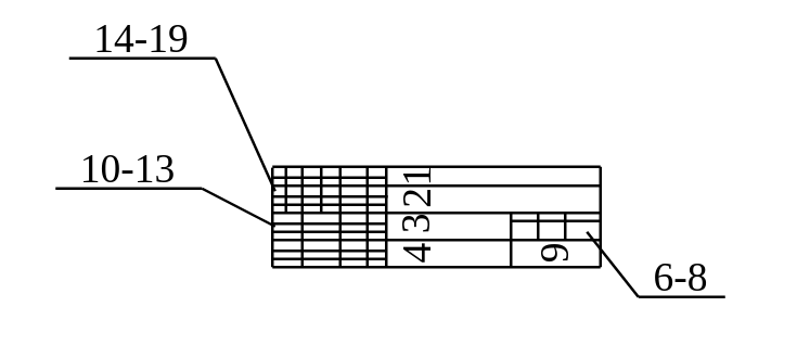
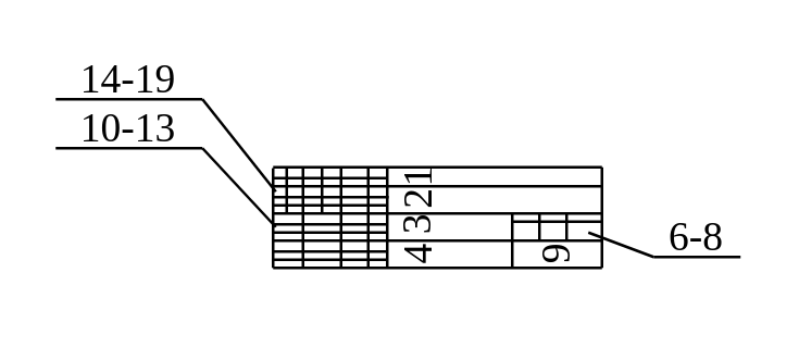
  <mxCell id="0" />
  <mxCell id="1" parent="0" />
  <mxCell id="2" value="" style="endArrow=none;html=1;fontSize=15;" parent="1" edge="1"><mxGeometry width="50" height="50" relative="1" as="geometry"><mxPoint x="221" y="98" as="sourcePoint" /><mxPoint x="100" y="98" as="targetPoint" /></mxGeometry></mxCell>
  <mxCell id="3" value="" style="endArrow=none;html=1;fontSize=15;" parent="1" edge="1"><mxGeometry width="50" height="50" relative="1" as="geometry"><mxPoint x="100" y="98" as="sourcePoint" /><mxPoint x="100" y="61.333" as="targetPoint" /></mxGeometry></mxCell>
  <mxCell id="4" value="" style="endArrow=none;html=1;fontSize=15;" parent="1" edge="1"><mxGeometry width="50" height="50" relative="1" as="geometry"><mxPoint x="221" y="98" as="sourcePoint" /><mxPoint x="221" y="61" as="targetPoint" /></mxGeometry></mxCell>
  <mxCell id="5" value="" style="endArrow=none;html=1;fontSize=15;" parent="1" edge="1"><mxGeometry width="50" height="50" relative="1" as="geometry"><mxPoint x="100" y="61" as="sourcePoint" /><mxPoint x="221" y="61" as="targetPoint" /></mxGeometry></mxCell>
- <mxCell id="6" value="&lt;font face=&quot;Verdana&quot; style=&quot;font-size: 15px;&quot;&gt;6-8&lt;/font&gt;" style="text;html=1;strokeColor=none;fillColor=none;align=center;verticalAlign=middle;whiteSpace=wrap;rounded=0;fontSize=15;" parent="1" vertex="1"><mxGeometry x="235" y="93" width="32" height="16" as="geometry" /></mxCell>
+ <mxCell id="6" value="&lt;font face=&quot;Verdana&quot; style=&quot;font-size: 15px;&quot;&gt;6-8&lt;/font&gt;" style="text;html=1;strokeColor=none;fillColor=none;align=center;verticalAlign=middle;whiteSpace=wrap;rounded=0;fontSize=15;" parent="1" vertex="1"><mxGeometry x="240" y="78" width="32" height="16" as="geometry" /></mxCell>
  <mxCell id="7" value="" style="endArrow=none;html=1;fontSize=15;" parent="1" edge="1"><mxGeometry width="50" height="50" relative="1" as="geometry"><mxPoint x="105" y="78" as="sourcePoint" /><mxPoint x="105" y="61.003" as="targetPoint" /></mxGeometry></mxCell>
  <mxCell id="8" value="" style="endArrow=none;html=1;fontSize=15;" parent="1" edge="1"><mxGeometry width="50" height="50" relative="1" as="geometry"><mxPoint x="111" y="97.67" as="sourcePoint" /><mxPoint x="111" y="61.003" as="targetPoint" /></mxGeometry></mxCell>
  <mxCell id="9" value="" style="endArrow=none;html=1;fontSize=15;" parent="1" edge="1"><mxGeometry width="50" height="50" relative="1" as="geometry"><mxPoint x="118" y="78" as="sourcePoint" /><mxPoint x="118" y="61.003" as="targetPoint" /></mxGeometry></mxCell>
  <mxCell id="10" value="" style="endArrow=none;html=1;fontSize=15;" parent="1" edge="1"><mxGeometry width="50" height="50" relative="1" as="geometry"><mxPoint x="125" y="97.67" as="sourcePoint" /><mxPoint x="125" y="61.003" as="targetPoint" /></mxGeometry></mxCell>
  <mxCell id="11" value="" style="endArrow=none;html=1;fontSize=15;" parent="1" edge="1"><mxGeometry width="50" height="50" relative="1" as="geometry"><mxPoint x="135" y="97.67" as="sourcePoint" /><mxPoint x="135" y="61.003" as="targetPoint" /></mxGeometry></mxCell>
  <mxCell id="12" value="" style="endArrow=none;html=1;fontSize=15;" parent="1" edge="1"><mxGeometry width="50" height="50" relative="1" as="geometry"><mxPoint x="142" y="97.67" as="sourcePoint" /><mxPoint x="142" y="61.003" as="targetPoint" /></mxGeometry></mxCell>
  <mxCell id="13" value="" style="endArrow=none;html=1;fontSize=15;" parent="1" edge="1"><mxGeometry width="50" height="50" relative="1" as="geometry"><mxPoint x="100" y="68" as="sourcePoint" /><mxPoint x="221" y="68" as="targetPoint" /></mxGeometry></mxCell>
  <mxCell id="14" value="" style="endArrow=none;html=1;fontSize=15;" parent="1" edge="1"><mxGeometry width="50" height="50" relative="1" as="geometry"><mxPoint x="100" y="78" as="sourcePoint" /><mxPoint x="221" y="78" as="targetPoint" /></mxGeometry></mxCell>
  <mxCell id="15" value="" style="endArrow=none;html=1;fontSize=15;" parent="1" edge="1"><mxGeometry width="50" height="50" relative="1" as="geometry"><mxPoint x="188" y="81" as="sourcePoint" /><mxPoint x="221" y="81" as="targetPoint" /></mxGeometry></mxCell>
  <mxCell id="16" value="" style="endArrow=none;html=1;fontSize=15;" parent="1" edge="1"><mxGeometry width="50" height="50" relative="1" as="geometry"><mxPoint x="100" y="88" as="sourcePoint" /><mxPoint x="221" y="88" as="targetPoint" /></mxGeometry></mxCell>
  <mxCell id="17" value="" style="endArrow=none;html=1;fontSize=15;" parent="1" edge="1"><mxGeometry width="50" height="50" relative="1" as="geometry"><mxPoint x="188" y="97.67" as="sourcePoint" /><mxPoint x="188" y="78" as="targetPoint" /></mxGeometry></mxCell>
  <mxCell id="18" value="" style="endArrow=none;html=1;fontSize=15;" parent="1" edge="1"><mxGeometry width="50" height="50" relative="1" as="geometry"><mxPoint x="198" y="87.67" as="sourcePoint" /><mxPoint x="198" y="78" as="targetPoint" /></mxGeometry></mxCell>
  <mxCell id="19" value="" style="endArrow=none;html=1;fontSize=15;" parent="1" edge="1"><mxGeometry width="50" height="50" relative="1" as="geometry"><mxPoint x="208" y="87.67" as="sourcePoint" /><mxPoint x="208" y="78" as="targetPoint" /></mxGeometry></mxCell>
  <mxCell id="20" value="" style="endArrow=none;html=1;fontSize=15;" parent="1" edge="1"><mxGeometry width="50" height="50" relative="1" as="geometry"><mxPoint x="100" y="65" as="sourcePoint" /><mxPoint x="142" y="65" as="targetPoint" /></mxGeometry></mxCell>
  <mxCell id="21" value="" style="endArrow=none;html=1;fontSize=15;" parent="1" edge="1"><mxGeometry width="50" height="50" relative="1" as="geometry"><mxPoint x="100" y="72" as="sourcePoint" /><mxPoint x="142.54" y="72" as="targetPoint" /></mxGeometry></mxCell>
  <mxCell id="22" value="" style="endArrow=none;html=1;fontSize=15;" parent="1" edge="1"><mxGeometry width="50" height="50" relative="1" as="geometry"><mxPoint x="100" y="75" as="sourcePoint" /><mxPoint x="142" y="75" as="targetPoint" /></mxGeometry></mxCell>
  <mxCell id="23" value="" style="endArrow=none;html=1;fontSize=15;" parent="1" edge="1"><mxGeometry width="50" height="50" relative="1" as="geometry"><mxPoint x="100" y="82" as="sourcePoint" /><mxPoint x="142" y="82" as="targetPoint" /></mxGeometry></mxCell>
  <mxCell id="24" value="" style="endArrow=none;html=1;fontSize=15;" parent="1" edge="1"><mxGeometry width="50" height="50" relative="1" as="geometry"><mxPoint x="100" y="85" as="sourcePoint" /><mxPoint x="142" y="85" as="targetPoint" /></mxGeometry></mxCell>
  <mxCell id="25" value="" style="endArrow=none;html=1;fontSize=15;" parent="1" edge="1"><mxGeometry width="50" height="50" relative="1" as="geometry"><mxPoint x="100" y="92" as="sourcePoint" /><mxPoint x="142" y="92" as="targetPoint" /></mxGeometry></mxCell>
  <mxCell id="26" value="" style="endArrow=none;html=1;fontSize=15;" parent="1" edge="1"><mxGeometry width="50" height="50" relative="1" as="geometry"><mxPoint x="100" y="95" as="sourcePoint" /><mxPoint x="142" y="95" as="targetPoint" /></mxGeometry></mxCell>
  <mxCell id="27" value="&lt;font face=&quot;Verdana&quot; style=&quot;font-size: 15px;&quot;&gt;2&lt;/font&gt;" style="text;html=1;strokeColor=none;fillColor=none;align=center;verticalAlign=middle;whiteSpace=wrap;rounded=0;fontSize=15;rotation=-90;" parent="1" vertex="1"><mxGeometry x="147.62" y="62.12" width="9.5" height="23" as="geometry" /></mxCell>
  <mxCell id="28" value="&lt;font face=&quot;Verdana&quot; style=&quot;font-size: 15px;&quot;&gt;1&lt;/font&gt;" style="text;html=1;strokeColor=none;fillColor=none;align=center;verticalAlign=middle;whiteSpace=wrap;rounded=0;fontSize=15;rotation=-90;" parent="1" vertex="1"><mxGeometry x="149.25" y="53" width="6.25" height="23" as="geometry" /></mxCell>
  <mxCell id="29" value="&lt;font face=&quot;Verdana&quot; style=&quot;font-size: 15px;&quot;&gt;3&lt;/font&gt;" style="text;html=1;strokeColor=none;fillColor=none;align=center;verticalAlign=middle;whiteSpace=wrap;rounded=0;fontSize=15;rotation=-90;" parent="1" vertex="1"><mxGeometry x="147.5" y="71.5" width="9.75" height="23" as="geometry" /></mxCell>
  <mxCell id="30" value="&lt;font face=&quot;Verdana&quot; style=&quot;font-size: 15px;&quot;&gt;4&lt;/font&gt;" style="text;html=1;strokeColor=none;fillColor=none;align=center;verticalAlign=middle;whiteSpace=wrap;rounded=0;fontSize=15;rotation=-90;" parent="1" vertex="1"><mxGeometry x="147" y="82" width="10.5" height="23" as="geometry" /></mxCell>
  <mxCell id="31" value="&lt;font face=&quot;Verdana&quot; style=&quot;font-size: 15px;&quot;&gt;9&lt;/font&gt;" style="text;html=1;strokeColor=none;fillColor=none;align=center;verticalAlign=middle;whiteSpace=wrap;rounded=0;fontSize=15;rotation=-90;" parent="1" vertex="1"><mxGeometry x="198.79" y="77.03" width="10.31" height="32.37" as="geometry" /></mxCell>
  <mxCell id="32" value="" style="endArrow=none;html=1;fontSize=15;entryX=0;entryY=1;entryDx=0;entryDy=0;exitX=1;exitY=1;exitDx=0;exitDy=0;" parent="1" source="6" target="6" edge="1"><mxGeometry width="50" height="50" relative="1" as="geometry"><mxPoint x="58" y="81.34" as="sourcePoint" /><mxPoint x="108" y="31.34" as="targetPoint" /></mxGeometry></mxCell>
- <mxCell id="33" value="&lt;font face=&quot;Verdana&quot; style=&quot;font-size: 15px;&quot;&gt;14-19&lt;/font&gt;" style="text;html=1;strokeColor=none;fillColor=none;align=center;verticalAlign=middle;whiteSpace=wrap;rounded=0;fontSize=15;" parent="1" vertex="1"><mxGeometry x="25" y="5" width="54" height="16" as="geometry" /></mxCell>
+ <mxCell id="33" value="&lt;font face=&quot;Verdana&quot; style=&quot;font-size: 15px;&quot;&gt;14-19&lt;/font&gt;" style="text;html=1;strokeColor=none;fillColor=none;align=center;verticalAlign=middle;whiteSpace=wrap;rounded=0;fontSize=15;" parent="1" vertex="1"><mxGeometry x="20" y="20" width="54" height="16" as="geometry" /></mxCell>
  <mxCell id="34" value="" style="endArrow=none;html=1;fontSize=15;entryX=0;entryY=1;entryDx=0;entryDy=0;exitX=1;exitY=1;exitDx=0;exitDy=0;" parent="1" source="33" target="33" edge="1"><mxGeometry width="50" height="50" relative="1" as="geometry"><mxPoint x="-27" y="47" as="sourcePoint" /><mxPoint x="23" y="-3" as="targetPoint" /></mxGeometry></mxCell>
  <mxCell id="35" value="" style="endArrow=none;html=1;fontSize=15;entryX=1;entryY=1;entryDx=0;entryDy=0;" parent="1" target="33" edge="1"><mxGeometry width="50" height="50" relative="1" as="geometry"><mxPoint x="101" y="70" as="sourcePoint" /><mxPoint x="77" y="73" as="targetPoint" /></mxGeometry></mxCell>
- <mxCell id="36" value="&lt;font face=&quot;Verdana&quot; style=&quot;font-size: 15px;&quot;&gt;10-13&lt;/font&gt;" style="text;html=1;strokeColor=none;fillColor=none;align=center;verticalAlign=middle;whiteSpace=wrap;rounded=0;fontSize=15;" parent="1" vertex="1"><mxGeometry x="20" y="53" width="54" height="16" as="geometry" /></mxCell>
+ <mxCell id="36" value="&lt;font face=&quot;Verdana&quot; style=&quot;font-size: 15px;&quot;&gt;10-13&lt;/font&gt;" style="text;html=1;strokeColor=none;fillColor=none;align=center;verticalAlign=middle;whiteSpace=wrap;rounded=0;fontSize=15;" parent="1" vertex="1"><mxGeometry x="20" y="38" width="54" height="16" as="geometry" /></mxCell>
  <mxCell id="37" value="" style="endArrow=none;html=1;fontSize=15;entryX=0;entryY=1;entryDx=0;entryDy=0;exitX=1;exitY=1;exitDx=0;exitDy=0;" parent="1" source="36" target="36" edge="1"><mxGeometry width="50" height="50" relative="1" as="geometry"><mxPoint x="-27" y="65.34" as="sourcePoint" /><mxPoint x="23" y="15.34" as="targetPoint" /></mxGeometry></mxCell>
  <mxCell id="38" value="" style="endArrow=none;html=1;fontSize=15;entryX=1;entryY=1;entryDx=0;entryDy=0;" parent="1" target="36" edge="1"><mxGeometry width="50" height="50" relative="1" as="geometry"><mxPoint x="101" y="83" as="sourcePoint" /><mxPoint x="77" y="91.34" as="targetPoint" /></mxGeometry></mxCell>
  <mxCell id="39" value="" style="endArrow=none;html=1;fontSize=15;entryX=0;entryY=1;entryDx=0;entryDy=0;" parent="1" target="6" edge="1"><mxGeometry width="50" height="50" relative="1" as="geometry"><mxPoint x="216" y="85" as="sourcePoint" /><mxPoint x="174" y="8" as="targetPoint" /></mxGeometry></mxCell>
